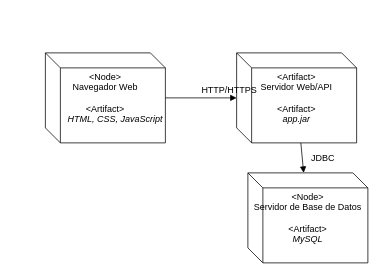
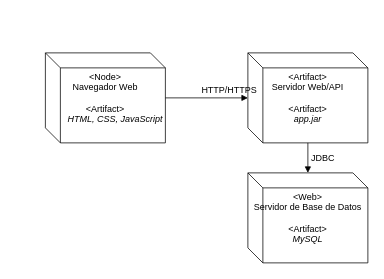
  <mxCell id="0" />
  <mxCell id="1" parent="0" />
  <mxCell id="2" value="&amp;lt;Node&amp;gt;&lt;br&gt;Navegador Web&lt;div&gt;&lt;br&gt;&lt;/div&gt;&lt;div&gt;&amp;lt;Artifact&amp;gt;&lt;br&gt;&lt;i&gt;&lt;span style=&quot;white-space: pre;&quot;&gt;&#09;&lt;/span&gt;HTML, CSS, JavaScript&lt;/i&gt;&lt;/div&gt;" style="shape=cube;whiteSpace=wrap;html=1;" parent="1" vertex="1"><mxGeometry x="60" y="70" width="160" height="120" as="geometry" /></mxCell>
- <mxCell id="3" value="&amp;lt;Artifact&amp;gt;&lt;br&gt;Servidor Web/API&lt;div&gt;&lt;br&gt;&lt;/div&gt;&lt;div&gt;&amp;lt;Artifact&amp;gt;&lt;br&gt;&lt;i&gt;app.jar&lt;/i&gt;&lt;/div&gt;" style="shape=cube;whiteSpace=wrap;html=1;" parent="1" vertex="1"><mxGeometry x="315" y="70" width="160" height="120" as="geometry" /></mxCell>
- <mxCell id="4" value="&amp;lt;Node&amp;gt;&lt;br&gt;Servidor de Base de Datos&lt;div&gt;&lt;br&gt;&lt;/div&gt;&lt;div&gt;&amp;lt;Artifact&amp;gt;&lt;/div&gt;&lt;div&gt;&lt;i&gt;MySQL&lt;/i&gt;&lt;/div&gt;" style="shape=cube;whiteSpace=wrap;html=1;" parent="1" vertex="1"><mxGeometry x="330" y="230" width="160" height="120" as="geometry" /></mxCell>
+ <mxCell id="3" value="&amp;lt;Artifact&amp;gt;&lt;br&gt;Servidor Web/API&lt;div&gt;&lt;br&gt;&lt;/div&gt;&lt;div&gt;&amp;lt;Artifact&amp;gt;&lt;br&gt;&lt;i&gt;app.jar&lt;/i&gt;&lt;/div&gt;" style="shape=cube;whiteSpace=wrap;html=1;" parent="1" vertex="1"><mxGeometry x="330" y="70" width="160" height="120" as="geometry" /></mxCell>
+ <mxCell id="4" value="&amp;lt;Web&amp;gt;&lt;br&gt;Servidor de Base de Datos&lt;div&gt;&lt;br&gt;&lt;/div&gt;&lt;div&gt;&amp;lt;Artifact&amp;gt;&lt;/div&gt;&lt;div&gt;&lt;i&gt;MySQL&lt;/i&gt;&lt;/div&gt;" style="shape=cube;whiteSpace=wrap;html=1;" parent="1" vertex="1"><mxGeometry x="330" y="230" width="160" height="120" as="geometry" /></mxCell>
  <mxCell id="5" style="endArrow=block;html=1;" parent="1" source="2" target="3" edge="1"><mxGeometry relative="1" as="geometry" /></mxCell>
  <mxCell id="6" value="HTTP/HTTPS" style="text;html=1;strokeColor=none;fillColor=none;align=center;verticalAlign=middle;" parent="1" vertex="1"><mxGeometry x="45" y="20" width="60" height="20" as="geometry"><mxPoint x="230" y="90" as="offset" /></mxGeometry></mxCell>
  <mxCell id="7" style="endArrow=block;html=1;" parent="1" source="3" target="4" edge="1"><mxGeometry relative="1" as="geometry" /></mxCell>
  <mxCell id="8" value="JDBC" style="text;html=1;strokeColor=none;fillColor=none;align=center;verticalAlign=middle;" parent="1" vertex="1"><mxGeometry x="20" y="50" width="60" height="20" as="geometry"><mxPoint x="380" y="150" as="offset" /></mxGeometry></mxCell>
